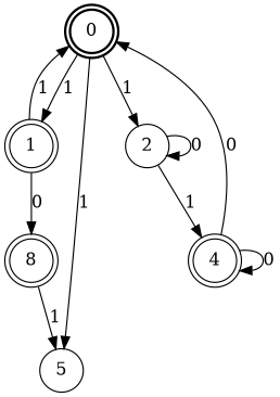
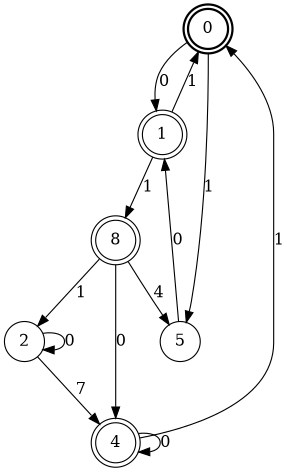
  digraph {
    node [peripheries=2 shape=circle]
    0 [style=bold]
    1
    2 [peripheries=""]
    5 [peripheries=""]
    n5 [label=8]
    4
-   0 -> 1 [label=1]
-   0 -> 2 [label=1]
+   0 -> 1 [label=0]
+   n5 -> 2 [label=1]
    0 -> 5 [label=1]
    1 -> 0 [label=1]
-   1 -> n5 [label=0]
+   1 -> n5 [label=1]
    2 -> 2 [label=0]
-   2 -> 4 [label=1]
-   n5 -> 5 [label=1]
-   4 -> 0 [label=0]
+   2 -> 4 [label=7]
+   5 -> 1 [label=0]
+   n5 -> 5 [label=4]
+   n5 -> 4 [label=0]
+   4 -> 0 [label=1]
    4 -> 4 [label=0]
  }
